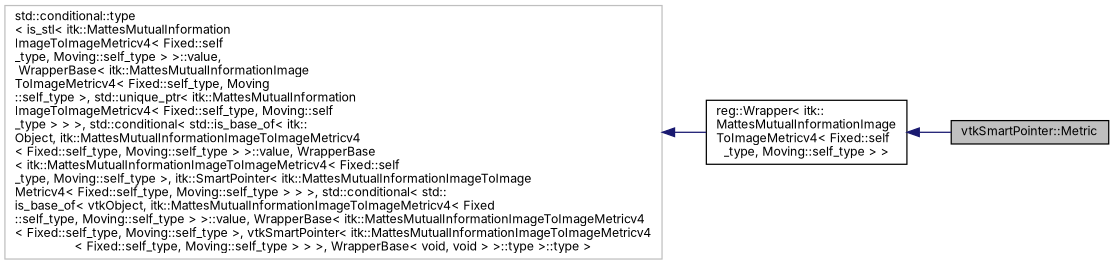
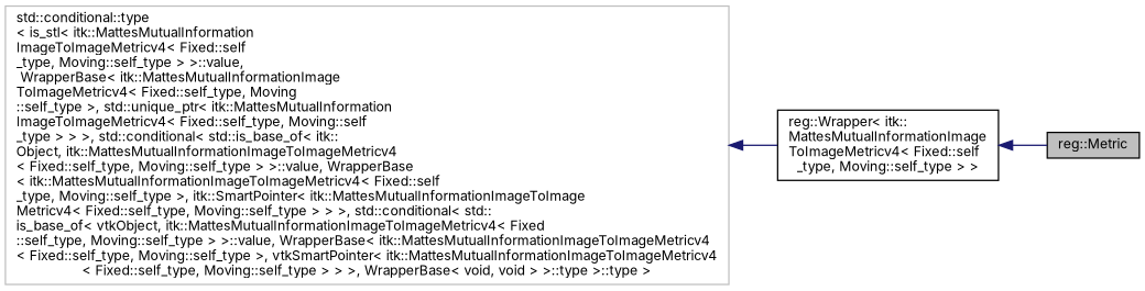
  digraph {
    rankdir=LR
    fontname=Inter
    node [color=black fillcolor=white fontname=Inter fontsize=10 shape=record style=filled]
    edge [color=midnightblue dir=back fontname=Inter fontsize=10 labelfontname=Helvetica labelfontsize=10 style=solid]
-   n1 [fillcolor=grey75 fontcolor=black height=0.2 label="vtkSmartPointer::Metric" width=0.4]
+   n1 [fillcolor=grey75 fontcolor=black height=0.2 label="reg::Metric" width=0.4]
    n2 [height=0.2 label="reg::Wrapper\< itk::\lMattesMutualInformationImage\lToImageMetricv4\< Fixed::self\l_type, Moving::self_type \> \>" width=0.4]
    n3 [color=grey75 height=0.2 label="std::conditional::type\l\< is_stl\< itk::MattesMutualInformation\lImageToImageMetricv4\< Fixed::self\l_type, Moving::self_type \> \>::value,\l WrapperBase\< itk::MattesMutualInformationImage\lToImageMetricv4\< Fixed::self_type, Moving\l::self_type \>, std::unique_ptr\< itk::MattesMutualInformation\lImageToImageMetricv4\< Fixed::self_type, Moving::self\l_type \> \> \>, std::conditional\< std::is_base_of\< itk::\lObject, itk::MattesMutualInformationImageToImageMetricv4\l\< Fixed::self_type, Moving::self_type \> \>::value, WrapperBase\l\< itk::MattesMutualInformationImageToImageMetricv4\< Fixed::self\l_type, Moving::self_type \>, itk::SmartPointer\< itk::MattesMutualInformationImageToImage\lMetricv4\< Fixed::self_type, Moving::self_type \> \> \>, std::conditional\< std::\lis_base_of\< vtkObject, itk::MattesMutualInformationImageToImageMetricv4\< Fixed\l::self_type, Moving::self_type \> \>::value, WrapperBase\< itk::MattesMutualInformationImageToImageMetricv4\l\< Fixed::self_type, Moving::self_type \>, vtkSmartPointer\< itk::MattesMutualInformationImageToImageMetricv4\l\< Fixed::self_type, Moving::self_type \> \> \>, WrapperBase\< void, void \> \>::type \>::type \>" width=0.4]
    n2 -> n1
    n3 -> n2
  }
